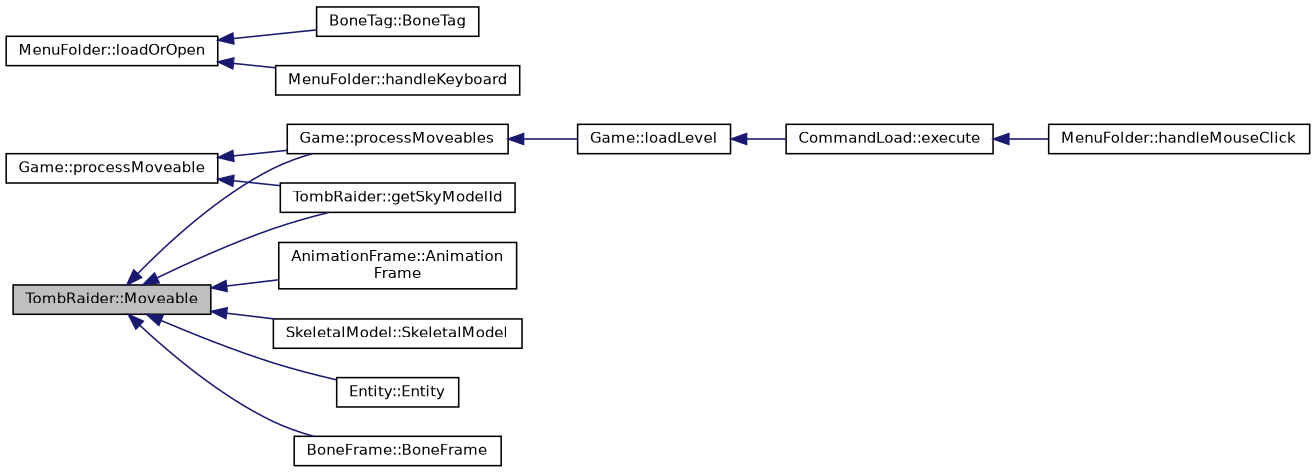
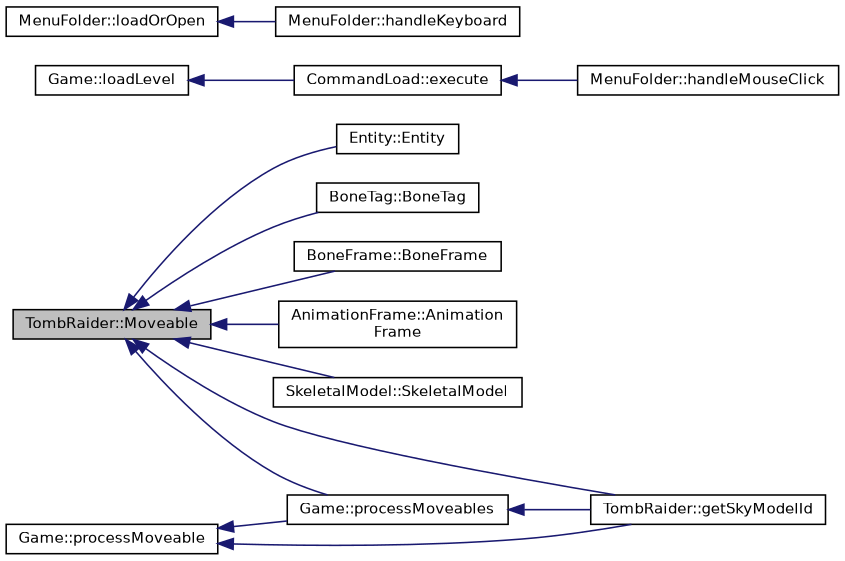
  digraph {
    rankdir=LR
    node [color=black fillcolor=white fontname=Helvetica fontsize=10 shape=record style=filled]
    edge [color=midnightblue dir=back fontname=Helvetica fontsize=10 labelfontname=Helvetica labelfontsize=10 style=solid]
    n1 [fillcolor=grey75 fontcolor=black height=0.2 label="TombRaider::Moveable" width=0.4]
    n2 [height=0.2 label="Entity::Entity" width=0.4]
    n3 [height=0.2 label="Game::processMoveables" width=0.4]
    n4 [height=0.2 label="BoneTag::BoneTag" width=0.4]
    n5 [height=0.2 label="BoneFrame::BoneFrame" width=0.4]
    n6 [height=0.2 label="AnimationFrame::Animation\lFrame" width=0.4]
    n7 [height=0.2 label="SkeletalModel::SkeletalModel" width=0.4]
    n8 [height=0.2 label="TombRaider::getSkyModelId" width=0.4]
    n9 [height=0.2 label="Game::loadLevel" width=0.4]
    n10 [height=0.2 label="CommandLoad::execute" width=0.4]
    n11 [height=0.2 label="MenuFolder::handleMouseClick" width=0.4]
    n12 [height=0.2 label="MenuFolder::loadOrOpen" width=0.4]
    n13 [height=0.2 label="MenuFolder::handleKeyboard" width=0.4]
    n14 [height=0.2 label="Game::processMoveable" width=0.4]
    n1 -> n2
    n1 -> n3
-   n12 -> n4
+   n1 -> n4
    n1 -> n5
    n1 -> n6
    n1 -> n7
    n1 -> n8
-   n3 -> n9
+   n3 -> n8
    n9 -> n10
    n10 -> n11
    n12 -> n13
    n14 -> n3
    n14 -> n8
  }
